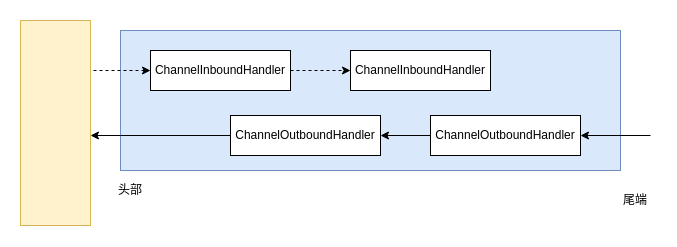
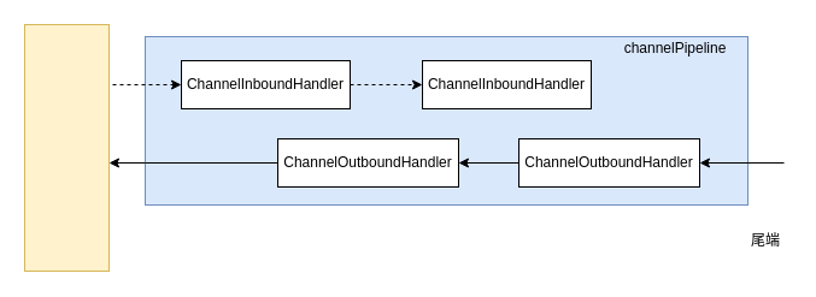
  <mxCell id="0" />
  <mxCell id="1" parent="0" />
  <mxCell id="2" value="" style="rounded=0;whiteSpace=wrap;html=1;fillColor=#fff2cc;strokeColor=#d6b656;" vertex="1" parent="1"><mxGeometry x="20" y="20" width="70" height="205" as="geometry" /></mxCell>
  <mxCell id="3" value="" style="rounded=0;whiteSpace=wrap;html=1;fillColor=#dae8fc;strokeColor=#6c8ebf;" vertex="1" parent="1"><mxGeometry x="120" y="30" width="500" height="140" as="geometry" /></mxCell>
  <mxCell id="4" style="edgeStyle=orthogonalEdgeStyle;rounded=0;orthogonalLoop=1;jettySize=auto;html=1;dashed=1;" edge="1" parent="1" source="5" target="6"><mxGeometry relative="1" as="geometry" /></mxCell>
  <mxCell id="5" value="ChannelInboundHandler" style="rounded=0;whiteSpace=wrap;html=1;" vertex="1" parent="1"><mxGeometry x="150" y="50" width="140" height="40" as="geometry" /></mxCell>
  <mxCell id="6" value="&lt;span&gt;ChannelInboundHandler&lt;/span&gt;" style="rounded=0;whiteSpace=wrap;html=1;" vertex="1" parent="1"><mxGeometry x="350" y="50" width="140" height="40" as="geometry" /></mxCell>
  <mxCell id="7" style="edgeStyle=orthogonalEdgeStyle;rounded=0;orthogonalLoop=1;jettySize=auto;html=1;" edge="1" parent="1" source="8" target="2"><mxGeometry relative="1" as="geometry"><Array as="points"><mxPoint x="120" y="135" /><mxPoint x="120" y="135" /></Array></mxGeometry></mxCell>
  <mxCell id="8" value="&lt;span&gt;ChannelOutboundHandler&lt;/span&gt;" style="rounded=0;whiteSpace=wrap;html=1;" vertex="1" parent="1"><mxGeometry x="230" y="115" width="150" height="40" as="geometry" /></mxCell>
  <mxCell id="9" style="edgeStyle=orthogonalEdgeStyle;rounded=0;orthogonalLoop=1;jettySize=auto;html=1;entryX=1;entryY=0.5;entryDx=0;entryDy=0;" edge="1" parent="1" source="10" target="8"><mxGeometry relative="1" as="geometry" /></mxCell>
  <mxCell id="10" value="&lt;span&gt;ChannelOutboundHandler&lt;/span&gt;" style="rounded=0;whiteSpace=wrap;html=1;" vertex="1" parent="1"><mxGeometry x="430" y="115" width="150" height="40" as="geometry" /></mxCell>
  <mxCell id="11" value="" style="endArrow=classic;html=1;entryX=0;entryY=0.5;entryDx=0;entryDy=0;dashed=1;" edge="1" parent="1" target="5"><mxGeometry width="50" height="50" relative="1" as="geometry"><mxPoint x="93" y="70" as="sourcePoint" /><mxPoint x="280" y="120" as="targetPoint" /></mxGeometry></mxCell>
+ <mxCell id="12" value="channelPipeline" style="text;html=1;strokeColor=none;fillColor=none;align=center;verticalAlign=middle;whiteSpace=wrap;rounded=0;" vertex="1" parent="1"><mxGeometry x="510" y="30" width="100" height="20" as="geometry" /></mxCell>
  <mxCell id="13" value="" style="endArrow=classic;html=1;entryX=1;entryY=0.5;entryDx=0;entryDy=0;" edge="1" parent="1" target="10"><mxGeometry width="50" height="50" relative="1" as="geometry"><mxPoint x="650" y="135" as="sourcePoint" /><mxPoint x="280" y="120" as="targetPoint" /></mxGeometry></mxCell>
- <mxCell id="14" value="头部" style="text;html=1;strokeColor=none;fillColor=none;align=center;verticalAlign=middle;whiteSpace=wrap;rounded=0;" vertex="1" parent="1"><mxGeometry x="110" y="180" width="40" height="20" as="geometry" /></mxCell>
  <mxCell id="15" value="尾端" style="text;html=1;strokeColor=none;fillColor=none;align=center;verticalAlign=middle;whiteSpace=wrap;rounded=0;" vertex="1" parent="1"><mxGeometry x="615" y="190" width="40" height="20" as="geometry" /></mxCell>
